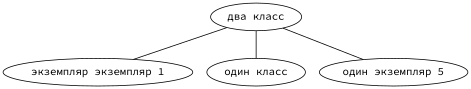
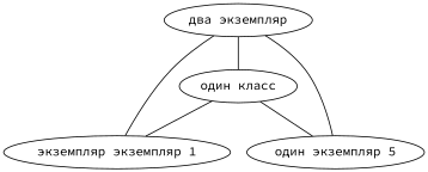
  strict graph {
    fontname="Source Code Pro"
    node [fontname="Source Code Pro"]
    edge [fontname="Source Code Pro"]
    n1 [label="экземпляр экземпляр 1"]
    "один класс"
    n3 [label="один экземпляр 5"]
-   "два класс"
+   "два класс" [label="два экземпляр"]
+   "один класс" -- n1
+   "один класс" -- n3
    "два класс" -- n1
    "два класс" -- "один класс"
    "два класс" -- n3
  }
